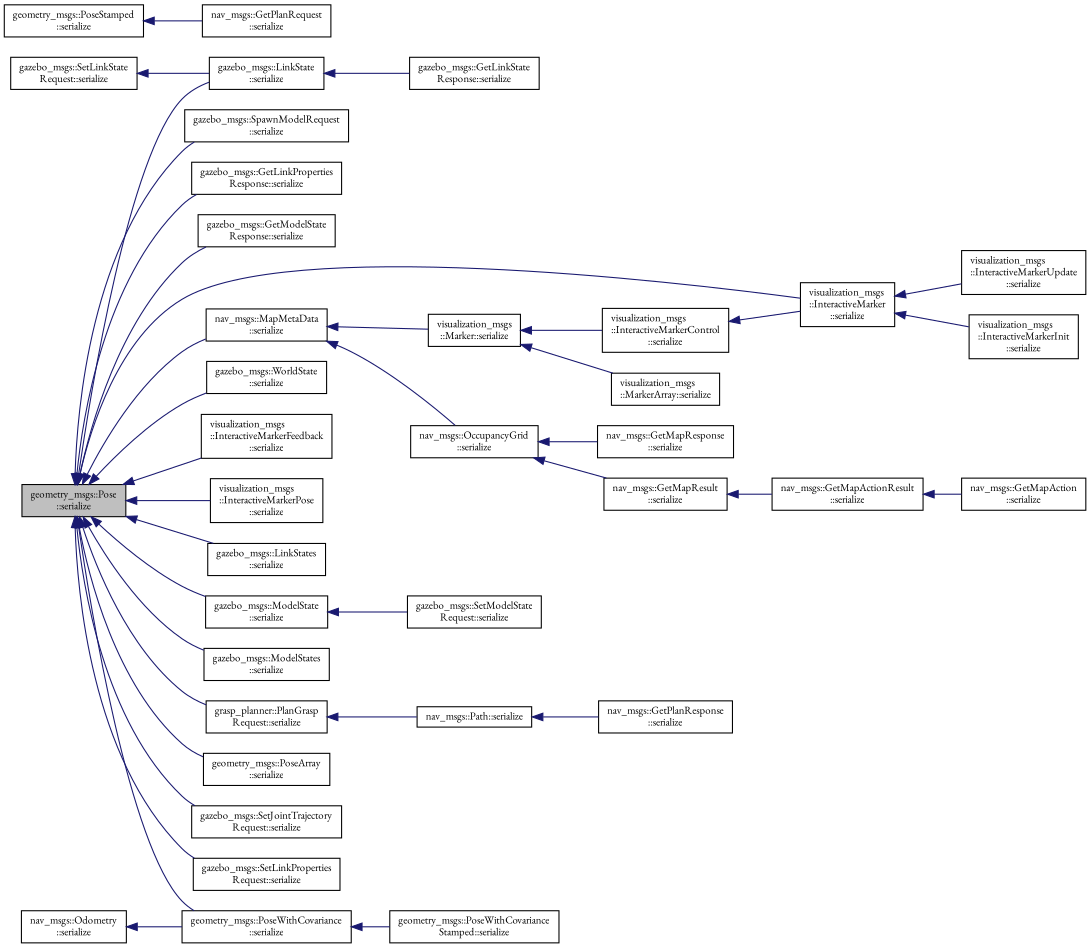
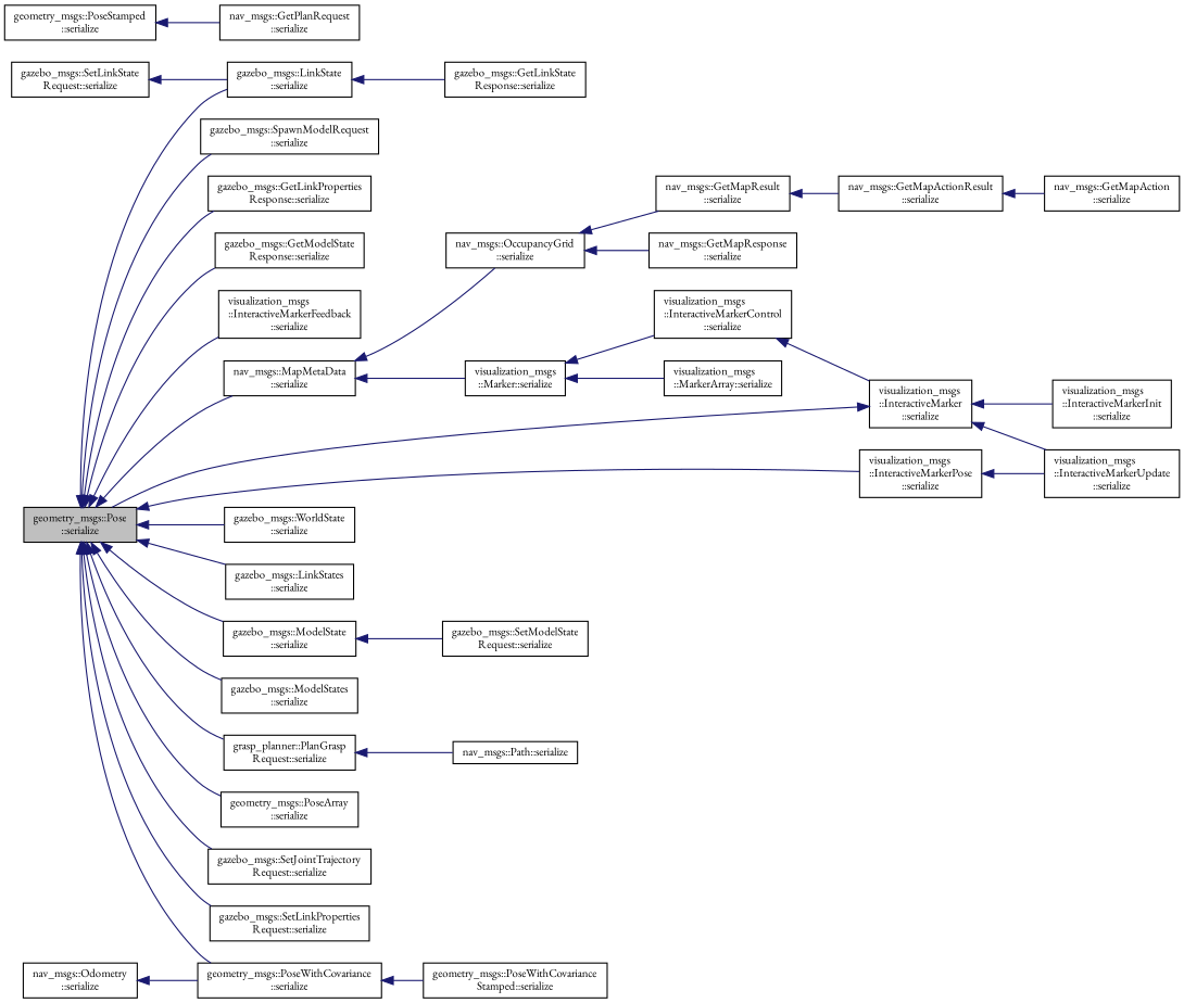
  digraph {
    fontname="EB Garamond"
    rankdir=LR
    node [color=black fillcolor=white fontname="EB Garamond" fontsize=10 shape=record style=filled]
    edge [color=midnightblue dir=back fontname="EB Garamond" fontsize=10 labelfontname=Helvetica labelfontsize=10 style=solid]
    n1 [fillcolor=grey75 fontcolor=black height=0.2 label="geometry_msgs::Pose\l::serialize" width=0.4]
    n2 [height=0.2 label="gazebo_msgs::GetLinkProperties\lResponse::serialize" width=0.4]
    n3 [height=0.2 label="gazebo_msgs::GetModelState\lResponse::serialize" width=0.4]
    n4 [height=0.2 label="visualization_msgs\l::InteractiveMarker\l::serialize" width=0.4]
    n5 [height=0.2 label="visualization_msgs\l::InteractiveMarkerFeedback\l::serialize" width=0.4]
    n6 [height=0.2 label="visualization_msgs\l::InteractiveMarkerPose\l::serialize" width=0.4]
    n7 [height=0.2 label="gazebo_msgs::LinkState\l::serialize" width=0.4]
    n8 [height=0.2 label="gazebo_msgs::LinkStates\l::serialize" width=0.4]
    n9 [height=0.2 label="nav_msgs::MapMetaData\l::serialize" width=0.4]
    n10 [height=0.2 label="gazebo_msgs::ModelState\l::serialize" width=0.4]
    n11 [height=0.2 label="gazebo_msgs::ModelStates\l::serialize" width=0.4]
    n12 [height=0.2 label="grasp_planner::PlanGrasp\lRequest::serialize" width=0.4]
    n13 [height=0.2 label="geometry_msgs::PoseArray\l::serialize" width=0.4]
    n14 [height=0.2 label="geometry_msgs::PoseWithCovariance\l::serialize" width=0.4]
    n15 [height=0.2 label="gazebo_msgs::SetJointTrajectory\lRequest::serialize" width=0.4]
    n16 [height=0.2 label="gazebo_msgs::SetLinkProperties\lRequest::serialize" width=0.4]
    n17 [height=0.2 label="gazebo_msgs::SpawnModelRequest\l::serialize" width=0.4]
    n18 [height=0.2 label="gazebo_msgs::WorldState\l::serialize" width=0.4]
    n19 [height=0.2 label="visualization_msgs\l::InteractiveMarkerInit\l::serialize" width=0.4]
    n20 [height=0.2 label="visualization_msgs\l::InteractiveMarkerUpdate\l::serialize" width=0.4]
    n21 [height=0.2 label="gazebo_msgs::GetLinkState\lResponse::serialize" width=0.4]
    n22 [height=0.2 label="visualization_msgs\l::Marker::serialize" width=0.4]
    n23 [height=0.2 label="nav_msgs::OccupancyGrid\l::serialize" width=0.4]
    n24 [height=0.2 label="visualization_msgs\l::InteractiveMarkerControl\l::serialize" width=0.4]
    n25 [height=0.2 label="visualization_msgs\l::MarkerArray::serialize" width=0.4]
    n26 [height=0.2 label="gazebo_msgs::SetModelState\lRequest::serialize" width=0.4]
    n27 [height=0.2 label="nav_msgs::Path::serialize" width=0.4]
    n28 [height=0.2 label="geometry_msgs::PoseStamped\l::serialize" width=0.4]
    n29 [height=0.2 label="nav_msgs::GetPlanRequest\l::serialize" width=0.4]
    n30 [height=0.2 label="geometry_msgs::PoseWithCovariance\lStamped::serialize" width=0.4]
    n31 [height=0.2 label="gazebo_msgs::SetLinkState\lRequest::serialize" width=0.4]
    n32 [height=0.2 label="nav_msgs::GetMapResponse\l::serialize" width=0.4]
    n33 [height=0.2 label="nav_msgs::GetMapResult\l::serialize" width=0.4]
    n34 [height=0.2 label="nav_msgs::GetMapActionResult\l::serialize" width=0.4]
    n35 [height=0.2 label="nav_msgs::GetMapAction\l::serialize" width=0.4]
-   n36 [height=0.2 label="nav_msgs::GetPlanResponse\l::serialize" width=0.4]
    n37 [height=0.2 label="nav_msgs::Odometry\l::serialize" width=0.4]
    n1 -> n2
    n1 -> n3
-   n1 -> n4
+   n4 -> n1
    n1 -> n5
    n1 -> n6
    n1 -> n7
    n1 -> n8
    n1 -> n9
    n1 -> n10
    n1 -> n11
    n1 -> n12
    n1 -> n13
    n1 -> n14
    n1 -> n15
    n1 -> n16
    n1 -> n17
    n1 -> n18
    n4 -> n19
    n4 -> n20
+   n6 -> n20
    n7 -> n21
    n9 -> n22
    n9 -> n23
    n10 -> n26
    n12 -> n27
    n14 -> n30
    n22 -> n24
    n22 -> n25
    n23 -> n32
    n23 -> n33
    n24 -> n4
-   n27 -> n36
    n28 -> n29
    n31 -> n7
    n33 -> n34
    n34 -> n35
    n37 -> n14
  }
